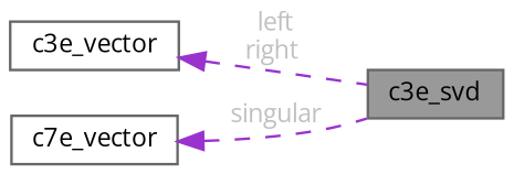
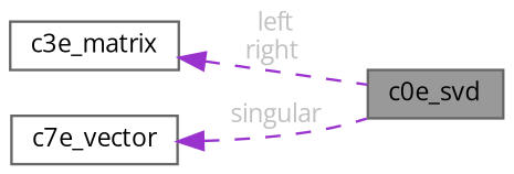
  digraph {
    fontname="Open Sans"
    rankdir=LR
    node [color=gray40 fillcolor=white fontname="Open Sans" fontsize=10 shape=box style=filled]
    edge [color=darkorchid3 dir=back fontcolor=grey fontname="Open Sans" fontsize=10 labelfontname=Helvetica labelfontsize=10 style=dashed]
-   n1 [fillcolor=grey60 fontcolor=black height=0.2 label=c3e_svd width=0.4]
-   n2 [height=0.2 label=c3e_vector width=0.4]
+   n1 [fillcolor=grey60 fontcolor=black height=0.2 label=c0e_svd width=0.4]
+   n2 [height=0.2 label=c3e_matrix width=0.4]
    n3 [height=0.2 label=c7e_vector width=0.4]
    n2 -> n1 [label=" left\nright"]
    n3 -> n1 [label=" singular"]
  }
